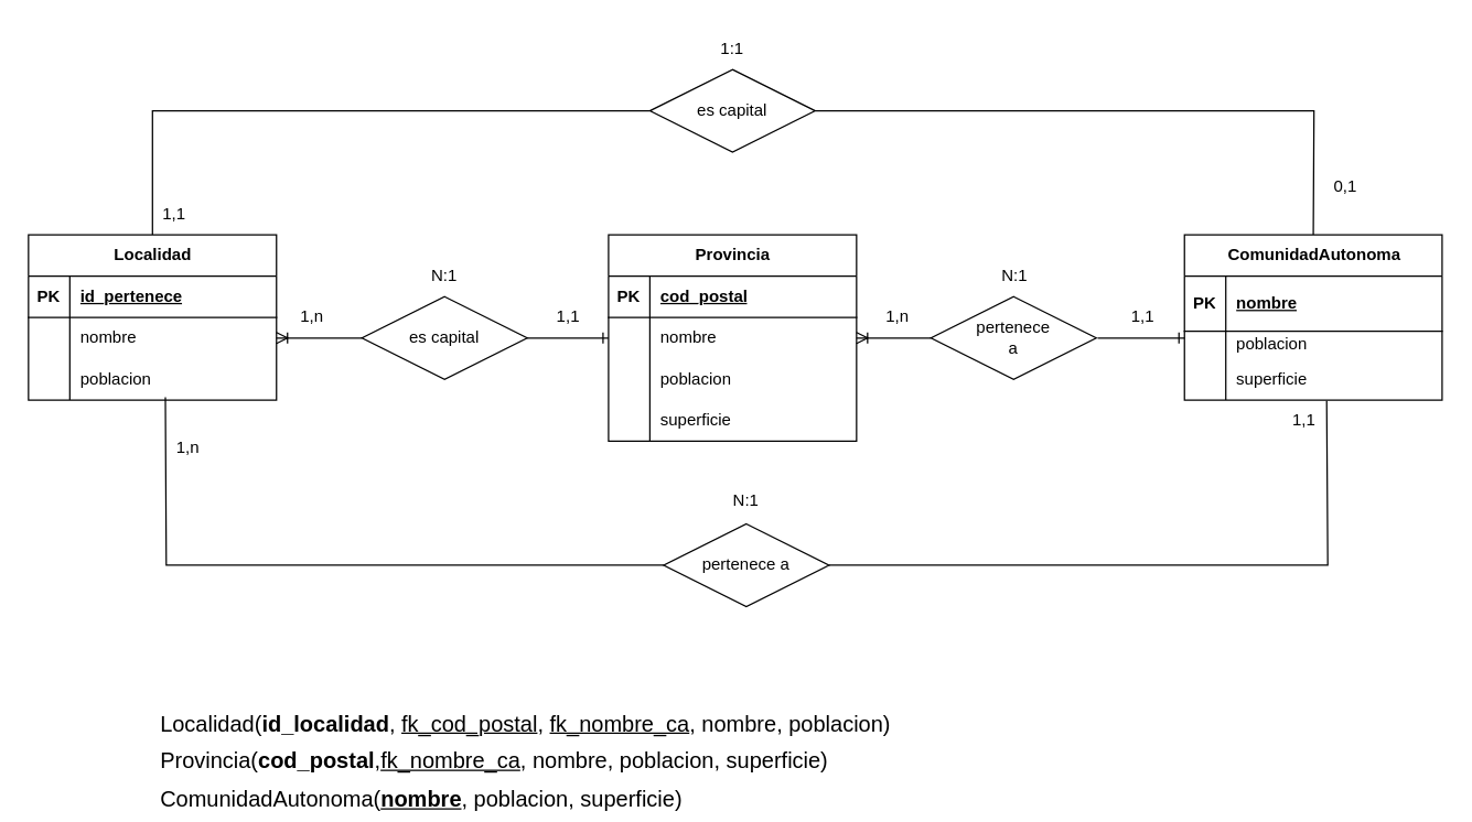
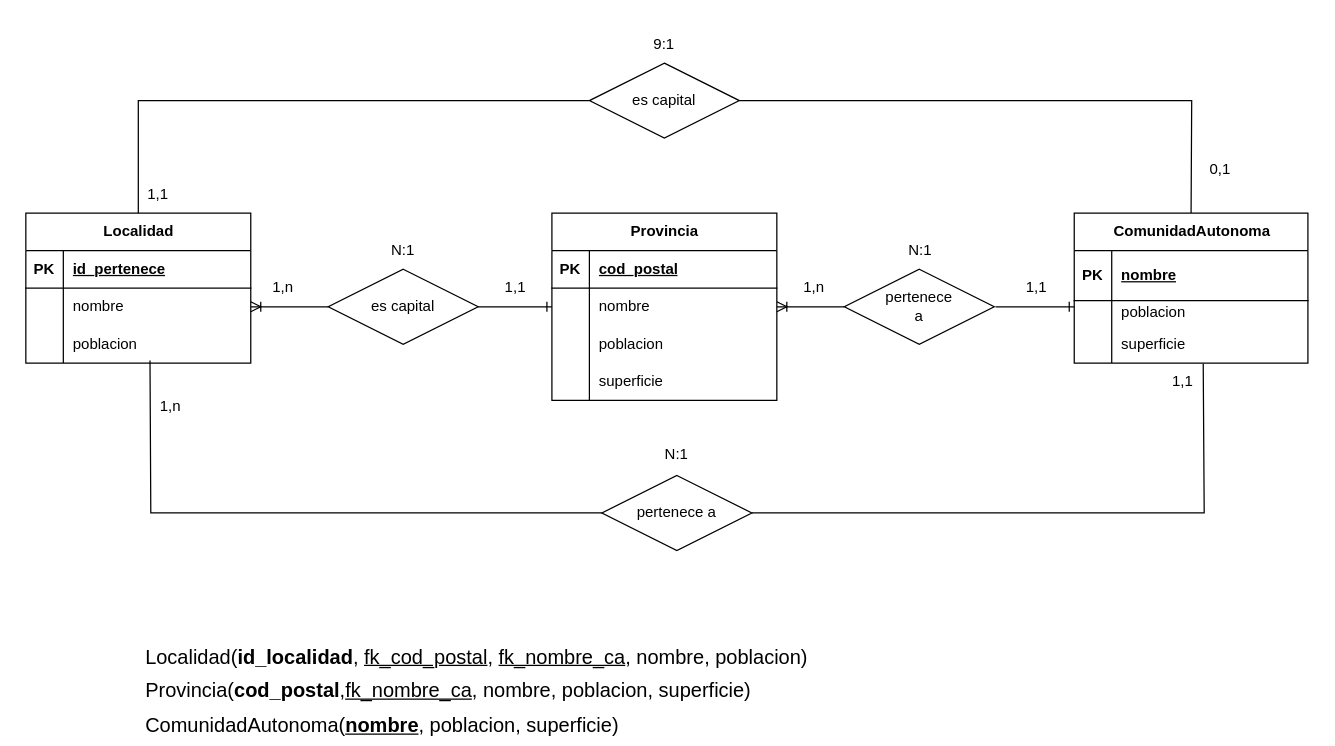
  <mxCell id="0" />
  <mxCell id="1" parent="0" />
  <mxCell id="2" value="Localidad" style="shape=table;startSize=30;container=1;collapsible=1;childLayout=tableLayout;fixedRows=1;rowLines=0;fontStyle=1;align=center;resizeLast=1;html=1;" parent="1" vertex="1"><mxGeometry x="20" y="170" width="180" height="120" as="geometry" /></mxCell>
  <mxCell id="3" value="" style="shape=tableRow;horizontal=0;startSize=0;swimlaneHead=0;swimlaneBody=0;fillColor=none;collapsible=0;dropTarget=0;points=[[0,0.5],[1,0.5]];portConstraint=eastwest;top=0;left=0;right=0;bottom=1;" parent="2" vertex="1"><mxGeometry y="30" width="180" height="30" as="geometry" /></mxCell>
  <mxCell id="4" value="PK" style="shape=partialRectangle;connectable=0;fillColor=none;top=0;left=0;bottom=0;right=0;fontStyle=1;overflow=hidden;whiteSpace=wrap;html=1;" parent="3" vertex="1"><mxGeometry width="30" height="30" as="geometry"><mxRectangle width="30" height="30" as="alternateBounds" /></mxGeometry></mxCell>
  <mxCell id="5" value="id_pertenece" style="shape=partialRectangle;connectable=0;fillColor=none;top=0;left=0;bottom=0;right=0;align=left;spacingLeft=6;fontStyle=5;overflow=hidden;whiteSpace=wrap;html=1;" parent="3" vertex="1"><mxGeometry x="30" width="150" height="30" as="geometry"><mxRectangle width="150" height="30" as="alternateBounds" /></mxGeometry></mxCell>
  <mxCell id="6" value="" style="shape=tableRow;horizontal=0;startSize=0;swimlaneHead=0;swimlaneBody=0;fillColor=none;collapsible=0;dropTarget=0;points=[[0,0.5],[1,0.5]];portConstraint=eastwest;top=0;left=0;right=0;bottom=0;" parent="2" vertex="1"><mxGeometry y="60" width="180" height="30" as="geometry" /></mxCell>
  <mxCell id="7" value="" style="shape=partialRectangle;connectable=0;fillColor=none;top=0;left=0;bottom=0;right=0;editable=1;overflow=hidden;whiteSpace=wrap;html=1;" parent="6" vertex="1"><mxGeometry width="30" height="30" as="geometry"><mxRectangle width="30" height="30" as="alternateBounds" /></mxGeometry></mxCell>
  <mxCell id="8" value="nombre" style="shape=partialRectangle;connectable=0;fillColor=none;top=0;left=0;bottom=0;right=0;align=left;spacingLeft=6;overflow=hidden;whiteSpace=wrap;html=1;" parent="6" vertex="1"><mxGeometry x="30" width="150" height="30" as="geometry"><mxRectangle width="150" height="30" as="alternateBounds" /></mxGeometry></mxCell>
  <mxCell id="9" value="" style="shape=tableRow;horizontal=0;startSize=0;swimlaneHead=0;swimlaneBody=0;fillColor=none;collapsible=0;dropTarget=0;points=[[0,0.5],[1,0.5]];portConstraint=eastwest;top=0;left=0;right=0;bottom=0;" parent="2" vertex="1"><mxGeometry y="90" width="180" height="30" as="geometry" /></mxCell>
  <mxCell id="10" value="" style="shape=partialRectangle;connectable=0;fillColor=none;top=0;left=0;bottom=0;right=0;editable=1;overflow=hidden;whiteSpace=wrap;html=1;" parent="9" vertex="1"><mxGeometry width="30" height="30" as="geometry"><mxRectangle width="30" height="30" as="alternateBounds" /></mxGeometry></mxCell>
  <mxCell id="11" value="poblacion" style="shape=partialRectangle;connectable=0;fillColor=none;top=0;left=0;bottom=0;right=0;align=left;spacingLeft=6;overflow=hidden;whiteSpace=wrap;html=1;" parent="9" vertex="1"><mxGeometry x="30" width="150" height="30" as="geometry"><mxRectangle width="150" height="30" as="alternateBounds" /></mxGeometry></mxCell>
  <mxCell id="12" value="Provincia" style="shape=table;startSize=30;container=1;collapsible=1;childLayout=tableLayout;fixedRows=1;rowLines=0;fontStyle=1;align=center;resizeLast=1;html=1;" parent="1" vertex="1"><mxGeometry x="441" y="170" width="180" height="150" as="geometry" /></mxCell>
  <mxCell id="13" value="" style="shape=tableRow;horizontal=0;startSize=0;swimlaneHead=0;swimlaneBody=0;fillColor=none;collapsible=0;dropTarget=0;points=[[0,0.5],[1,0.5]];portConstraint=eastwest;top=0;left=0;right=0;bottom=1;" parent="12" vertex="1"><mxGeometry y="30" width="180" height="30" as="geometry" /></mxCell>
  <mxCell id="14" value="PK" style="shape=partialRectangle;connectable=0;fillColor=none;top=0;left=0;bottom=0;right=0;fontStyle=1;overflow=hidden;whiteSpace=wrap;html=1;" parent="13" vertex="1"><mxGeometry width="30" height="30" as="geometry"><mxRectangle width="30" height="30" as="alternateBounds" /></mxGeometry></mxCell>
  <mxCell id="15" value="cod_postal" style="shape=partialRectangle;connectable=0;fillColor=none;top=0;left=0;bottom=0;right=0;align=left;spacingLeft=6;fontStyle=5;overflow=hidden;whiteSpace=wrap;html=1;" parent="13" vertex="1"><mxGeometry x="30" width="150" height="30" as="geometry"><mxRectangle width="150" height="30" as="alternateBounds" /></mxGeometry></mxCell>
  <mxCell id="16" value="" style="shape=tableRow;horizontal=0;startSize=0;swimlaneHead=0;swimlaneBody=0;fillColor=none;collapsible=0;dropTarget=0;points=[[0,0.5],[1,0.5]];portConstraint=eastwest;top=0;left=0;right=0;bottom=0;" parent="12" vertex="1"><mxGeometry y="60" width="180" height="30" as="geometry" /></mxCell>
  <mxCell id="17" value="" style="shape=partialRectangle;connectable=0;fillColor=none;top=0;left=0;bottom=0;right=0;editable=1;overflow=hidden;whiteSpace=wrap;html=1;" parent="16" vertex="1"><mxGeometry width="30" height="30" as="geometry"><mxRectangle width="30" height="30" as="alternateBounds" /></mxGeometry></mxCell>
  <mxCell id="18" value="nombre" style="shape=partialRectangle;connectable=0;fillColor=none;top=0;left=0;bottom=0;right=0;align=left;spacingLeft=6;overflow=hidden;whiteSpace=wrap;html=1;" parent="16" vertex="1"><mxGeometry x="30" width="150" height="30" as="geometry"><mxRectangle width="150" height="30" as="alternateBounds" /></mxGeometry></mxCell>
  <mxCell id="19" value="" style="shape=tableRow;horizontal=0;startSize=0;swimlaneHead=0;swimlaneBody=0;fillColor=none;collapsible=0;dropTarget=0;points=[[0,0.5],[1,0.5]];portConstraint=eastwest;top=0;left=0;right=0;bottom=0;" parent="12" vertex="1"><mxGeometry y="90" width="180" height="30" as="geometry" /></mxCell>
  <mxCell id="20" value="" style="shape=partialRectangle;connectable=0;fillColor=none;top=0;left=0;bottom=0;right=0;editable=1;overflow=hidden;whiteSpace=wrap;html=1;" parent="19" vertex="1"><mxGeometry width="30" height="30" as="geometry"><mxRectangle width="30" height="30" as="alternateBounds" /></mxGeometry></mxCell>
  <mxCell id="21" value="poblacion" style="shape=partialRectangle;connectable=0;fillColor=none;top=0;left=0;bottom=0;right=0;align=left;spacingLeft=6;overflow=hidden;whiteSpace=wrap;html=1;" parent="19" vertex="1"><mxGeometry x="30" width="150" height="30" as="geometry"><mxRectangle width="150" height="30" as="alternateBounds" /></mxGeometry></mxCell>
  <mxCell id="22" value="" style="shape=tableRow;horizontal=0;startSize=0;swimlaneHead=0;swimlaneBody=0;fillColor=none;collapsible=0;dropTarget=0;points=[[0,0.5],[1,0.5]];portConstraint=eastwest;top=0;left=0;right=0;bottom=0;" parent="12" vertex="1"><mxGeometry y="120" width="180" height="30" as="geometry" /></mxCell>
  <mxCell id="23" value="" style="shape=partialRectangle;connectable=0;fillColor=none;top=0;left=0;bottom=0;right=0;editable=1;overflow=hidden;whiteSpace=wrap;html=1;" parent="22" vertex="1"><mxGeometry width="30" height="30" as="geometry"><mxRectangle width="30" height="30" as="alternateBounds" /></mxGeometry></mxCell>
  <mxCell id="24" value="superficie" style="shape=partialRectangle;connectable=0;fillColor=none;top=0;left=0;bottom=0;right=0;align=left;spacingLeft=6;overflow=hidden;whiteSpace=wrap;html=1;" parent="22" vertex="1"><mxGeometry x="30" width="150" height="30" as="geometry"><mxRectangle width="150" height="30" as="alternateBounds" /></mxGeometry></mxCell>
  <mxCell id="25" value="ComunidadAutonoma" style="shape=table;startSize=30;container=1;collapsible=1;childLayout=tableLayout;fixedRows=1;rowLines=0;fontStyle=1;align=center;resizeLast=1;html=1;" parent="1" vertex="1"><mxGeometry x="859" y="170" width="187" height="120" as="geometry" /></mxCell>
  <mxCell id="26" value="" style="shape=tableRow;horizontal=0;startSize=0;swimlaneHead=0;swimlaneBody=0;fillColor=none;collapsible=0;dropTarget=0;points=[[0,0.5],[1,0.5]];portConstraint=eastwest;top=0;left=0;right=0;bottom=1;" parent="25" vertex="1"><mxGeometry y="30" width="187" height="40" as="geometry" /></mxCell>
  <mxCell id="27" value="PK" style="shape=partialRectangle;connectable=0;fillColor=none;top=0;left=0;bottom=0;right=0;fontStyle=1;overflow=hidden;whiteSpace=wrap;html=1;" parent="26" vertex="1"><mxGeometry width="30" height="40" as="geometry"><mxRectangle width="30" height="40" as="alternateBounds" /></mxGeometry></mxCell>
  <mxCell id="28" value="nombre" style="shape=partialRectangle;connectable=0;fillColor=none;top=0;left=0;bottom=0;right=0;align=left;spacingLeft=6;fontStyle=5;overflow=hidden;whiteSpace=wrap;html=1;" parent="26" vertex="1"><mxGeometry x="30" width="157" height="40" as="geometry"><mxRectangle width="157" height="40" as="alternateBounds" /></mxGeometry></mxCell>
  <mxCell id="29" value="" style="shape=tableRow;horizontal=0;startSize=0;swimlaneHead=0;swimlaneBody=0;fillColor=none;collapsible=0;dropTarget=0;points=[[0,0.5],[1,0.5]];portConstraint=eastwest;top=0;left=0;right=0;bottom=0;" parent="25" vertex="1"><mxGeometry y="70" width="187" height="20" as="geometry" /></mxCell>
  <mxCell id="30" value="" style="shape=partialRectangle;connectable=0;fillColor=none;top=0;left=0;bottom=0;right=0;editable=1;overflow=hidden;whiteSpace=wrap;html=1;" parent="29" vertex="1"><mxGeometry width="30" height="20" as="geometry"><mxRectangle width="30" height="20" as="alternateBounds" /></mxGeometry></mxCell>
  <mxCell id="31" value="poblacion" style="shape=partialRectangle;connectable=0;fillColor=none;top=0;left=0;bottom=0;right=0;align=left;spacingLeft=6;overflow=hidden;whiteSpace=wrap;html=1;" parent="29" vertex="1"><mxGeometry x="30" width="157" height="20" as="geometry"><mxRectangle width="157" height="20" as="alternateBounds" /></mxGeometry></mxCell>
  <mxCell id="32" value="" style="shape=tableRow;horizontal=0;startSize=0;swimlaneHead=0;swimlaneBody=0;fillColor=none;collapsible=0;dropTarget=0;points=[[0,0.5],[1,0.5]];portConstraint=eastwest;top=0;left=0;right=0;bottom=0;" parent="25" vertex="1"><mxGeometry y="90" width="187" height="30" as="geometry" /></mxCell>
  <mxCell id="33" value="" style="shape=partialRectangle;connectable=0;fillColor=none;top=0;left=0;bottom=0;right=0;editable=1;overflow=hidden;whiteSpace=wrap;html=1;" parent="32" vertex="1"><mxGeometry width="30" height="30" as="geometry"><mxRectangle width="30" height="30" as="alternateBounds" /></mxGeometry></mxCell>
  <mxCell id="34" value="superficie" style="shape=partialRectangle;connectable=0;fillColor=none;top=0;left=0;bottom=0;right=0;align=left;spacingLeft=6;overflow=hidden;whiteSpace=wrap;html=1;" parent="32" vertex="1"><mxGeometry x="30" width="157" height="30" as="geometry"><mxRectangle width="157" height="30" as="alternateBounds" /></mxGeometry></mxCell>
  <mxCell id="35" value="es capital" style="shape=rhombus;perimeter=rhombusPerimeter;whiteSpace=wrap;html=1;align=center;" parent="1" vertex="1"><mxGeometry x="262" y="215" width="120" height="60" as="geometry" /></mxCell>
  <mxCell id="36" value="pertenece&lt;br&gt;a" style="shape=rhombus;perimeter=rhombusPerimeter;whiteSpace=wrap;html=1;align=center;" parent="1" vertex="1"><mxGeometry x="675" y="215" width="120" height="60" as="geometry" /></mxCell>
  <mxCell id="37" value="" style="edgeStyle=entityRelationEdgeStyle;fontSize=12;html=1;endArrow=ERoneToMany;rounded=0;exitX=0;exitY=0.5;exitDx=0;exitDy=0;" parent="1" source="35" target="6" edge="1"><mxGeometry width="100" height="100" relative="1" as="geometry"><mxPoint x="386" y="370" as="sourcePoint" /><mxPoint x="486" y="270" as="targetPoint" /></mxGeometry></mxCell>
  <mxCell id="38" value="" style="edgeStyle=entityRelationEdgeStyle;fontSize=12;html=1;endArrow=ERone;endFill=1;rounded=0;entryX=0;entryY=0.5;entryDx=0;entryDy=0;" parent="1" source="35" target="12" edge="1"><mxGeometry width="100" height="100" relative="1" as="geometry"><mxPoint x="386" y="370" as="sourcePoint" /><mxPoint x="486" y="270" as="targetPoint" /></mxGeometry></mxCell>
  <mxCell id="39" value="" style="edgeStyle=entityRelationEdgeStyle;fontSize=12;html=1;endArrow=ERoneToMany;rounded=0;entryX=1;entryY=0.5;entryDx=0;entryDy=0;exitX=0;exitY=0.5;exitDx=0;exitDy=0;" parent="1" source="36" target="16" edge="1"><mxGeometry width="100" height="100" relative="1" as="geometry"><mxPoint x="656" y="350" as="sourcePoint" /><mxPoint x="756" y="250" as="targetPoint" /></mxGeometry></mxCell>
  <mxCell id="40" value="" style="edgeStyle=entityRelationEdgeStyle;fontSize=12;html=1;endArrow=ERone;endFill=1;rounded=0;entryX=1;entryY=1;entryDx=0;entryDy=0;" parent="1" target="45" edge="1"><mxGeometry width="100" height="100" relative="1" as="geometry"><mxPoint x="796" y="245" as="sourcePoint" /><mxPoint x="859" y="250" as="targetPoint" /></mxGeometry></mxCell>
  <mxCell id="41" value="1,1" style="text;html=1;strokeColor=none;fillColor=none;align=center;verticalAlign=middle;whiteSpace=wrap;rounded=0;" parent="1" vertex="1"><mxGeometry x="382" y="215" width="60" height="30" as="geometry" /></mxCell>
  <mxCell id="42" value="1,n" style="text;html=1;strokeColor=none;fillColor=none;align=center;verticalAlign=middle;whiteSpace=wrap;rounded=0;" parent="1" vertex="1"><mxGeometry x="196" y="215" width="60" height="30" as="geometry" /></mxCell>
  <mxCell id="43" value="N:1" style="text;html=1;strokeColor=none;fillColor=none;align=center;verticalAlign=middle;whiteSpace=wrap;rounded=0;" parent="1" vertex="1"><mxGeometry x="292" y="185" width="60" height="30" as="geometry" /></mxCell>
  <mxCell id="44" value="N:1" style="text;html=1;strokeColor=none;fillColor=none;align=center;verticalAlign=middle;whiteSpace=wrap;rounded=0;" parent="1" vertex="1"><mxGeometry x="706" y="185" width="60" height="30" as="geometry" /></mxCell>
  <mxCell id="45" value="1,1" style="text;html=1;strokeColor=none;fillColor=none;align=center;verticalAlign=middle;whiteSpace=wrap;rounded=0;" parent="1" vertex="1"><mxGeometry x="799" y="215" width="60" height="30" as="geometry" /></mxCell>
  <mxCell id="46" value="1,n" style="text;html=1;strokeColor=none;fillColor=none;align=center;verticalAlign=middle;whiteSpace=wrap;rounded=0;" parent="1" vertex="1"><mxGeometry x="621" y="215" width="60" height="30" as="geometry" /></mxCell>
  <mxCell id="47" value="es capital" style="shape=rhombus;perimeter=rhombusPerimeter;whiteSpace=wrap;html=1;align=center;" parent="1" vertex="1"><mxGeometry x="471" y="50" width="120" height="60" as="geometry" /></mxCell>
  <mxCell id="48" value="" style="endArrow=none;html=1;rounded=0;exitX=0.5;exitY=0;exitDx=0;exitDy=0;entryX=0;entryY=0.5;entryDx=0;entryDy=0;" parent="1" source="2" target="47" edge="1"><mxGeometry relative="1" as="geometry"><mxPoint x="486" y="460" as="sourcePoint" /><mxPoint x="646" y="460" as="targetPoint" /><Array as="points"><mxPoint x="110" y="80" /></Array></mxGeometry></mxCell>
  <mxCell id="49" value="" style="endArrow=none;html=1;rounded=0;entryX=0.5;entryY=0;entryDx=0;entryDy=0;exitX=1;exitY=0.5;exitDx=0;exitDy=0;" parent="1" source="47" target="25" edge="1"><mxGeometry relative="1" as="geometry"><mxPoint x="486" y="300" as="sourcePoint" /><mxPoint x="646" y="300" as="targetPoint" /><Array as="points"><mxPoint x="953" y="80" /></Array></mxGeometry></mxCell>
  <mxCell id="50" value="0,1" style="text;html=1;strokeColor=none;fillColor=none;align=center;verticalAlign=middle;whiteSpace=wrap;rounded=0;" parent="1" vertex="1"><mxGeometry x="946" y="120" width="60" height="30" as="geometry" /></mxCell>
- <mxCell id="51" value="1:1" style="text;html=1;strokeColor=none;fillColor=none;align=center;verticalAlign=middle;whiteSpace=wrap;rounded=0;" parent="1" vertex="1"><mxGeometry x="501" y="20" width="60" height="30" as="geometry" /></mxCell>
+ <mxCell id="51" value="9:1" style="text;html=1;strokeColor=none;fillColor=none;align=center;verticalAlign=middle;whiteSpace=wrap;rounded=0;" parent="1" vertex="1"><mxGeometry x="501" y="20" width="60" height="30" as="geometry" /></mxCell>
  <mxCell id="52" value="1,1" style="text;html=1;strokeColor=none;fillColor=none;align=center;verticalAlign=middle;whiteSpace=wrap;rounded=0;" parent="1" vertex="1"><mxGeometry x="96" y="140" width="60" height="30" as="geometry" /></mxCell>
  <mxCell id="53" value="pertenece a" style="shape=rhombus;perimeter=rhombusPerimeter;whiteSpace=wrap;html=1;align=center;" parent="1" vertex="1"><mxGeometry x="481" y="380" width="120" height="60" as="geometry" /></mxCell>
  <mxCell id="54" value="" style="endArrow=none;html=1;rounded=0;exitX=0.552;exitY=0.933;exitDx=0;exitDy=0;entryX=0;entryY=0.5;entryDx=0;entryDy=0;exitPerimeter=0;" parent="1" source="9" target="53" edge="1"><mxGeometry relative="1" as="geometry"><mxPoint x="119.36" y="310.16" as="sourcePoint" /><mxPoint x="656" y="790" as="targetPoint" /><Array as="points"><mxPoint x="120" y="410" /></Array></mxGeometry></mxCell>
  <mxCell id="55" value="" style="endArrow=none;html=1;rounded=0;exitX=1;exitY=0.5;exitDx=0;exitDy=0;entryX=0.552;entryY=1.022;entryDx=0;entryDy=0;entryPerimeter=0;" parent="1" source="53" target="32" edge="1"><mxGeometry relative="1" as="geometry"><mxPoint x="496" y="630" as="sourcePoint" /><mxPoint x="963" y="320" as="targetPoint" /><Array as="points"><mxPoint x="963" y="410" /></Array></mxGeometry></mxCell>
  <mxCell id="56" value="1,1" style="text;html=1;strokeColor=none;fillColor=none;align=center;verticalAlign=middle;whiteSpace=wrap;rounded=0;" parent="1" vertex="1"><mxGeometry x="916" y="290" width="60" height="30" as="geometry" /></mxCell>
  <mxCell id="57" value="&lt;br&gt;N:1" style="text;html=1;strokeColor=none;fillColor=none;align=center;verticalAlign=middle;whiteSpace=wrap;rounded=0;" parent="1" vertex="1"><mxGeometry x="511" y="340" width="60" height="30" as="geometry" /></mxCell>
  <mxCell id="58" value="1,n" style="text;html=1;strokeColor=none;fillColor=none;align=center;verticalAlign=middle;whiteSpace=wrap;rounded=0;" parent="1" vertex="1"><mxGeometry y="310" width="60" height="30" as="geometry" x="106" /></mxCell>
  <mxCell id="59" value="&lt;div style=&quot;text-align: justify; line-height: 180%;&quot;&gt;&lt;span style=&quot;font-size: 16px; background-color: initial;&quot;&gt;Localidad(&lt;/span&gt;&lt;span style=&quot;font-size: 16px; background-color: initial;&quot;&gt;&lt;b&gt;id_localidad&lt;/b&gt;&lt;/span&gt;&lt;span style=&quot;font-size: 16px; background-color: initial;&quot;&gt;, &lt;u&gt;fk_cod_postal&lt;/u&gt;, &lt;u&gt;fk_nombre_ca&lt;/u&gt;, nombre, poblacion)&lt;/span&gt;&lt;/div&gt;&lt;font style=&quot;font-size: 16px;&quot;&gt;&lt;div style=&quot;text-align: justify; line-height: 180%;&quot;&gt;&lt;span style=&quot;background-color: initial;&quot;&gt;Provincia(&lt;/span&gt;&lt;span style=&quot;background-color: initial;&quot;&gt;&lt;b&gt;cod_postal&lt;/b&gt;&lt;/span&gt;&lt;span style=&quot;background-color: initial;&quot;&gt;,&lt;u&gt;fk_nombre_ca&lt;/u&gt;, nombre, poblacion, superficie)&lt;/span&gt;&lt;/div&gt;&lt;div style=&quot;text-align: justify; line-height: 180%;&quot;&gt;&lt;span style=&quot;background-color: initial;&quot;&gt;ComunidadAutonoma(&lt;/span&gt;&lt;u style=&quot;background-color: initial;&quot;&gt;&lt;b&gt;nombre&lt;/b&gt;&lt;/u&gt;&lt;span style=&quot;background-color: initial;&quot;&gt;, poblacion, superficie)&lt;/span&gt;&lt;/div&gt;&lt;/font&gt;" style="text;html=1;strokeColor=none;fillColor=none;align=center;verticalAlign=middle;whiteSpace=wrap;rounded=0;" parent="1" vertex="1"><mxGeometry y="540" width="550" height="30" as="geometry" x="106" /></mxCell>
